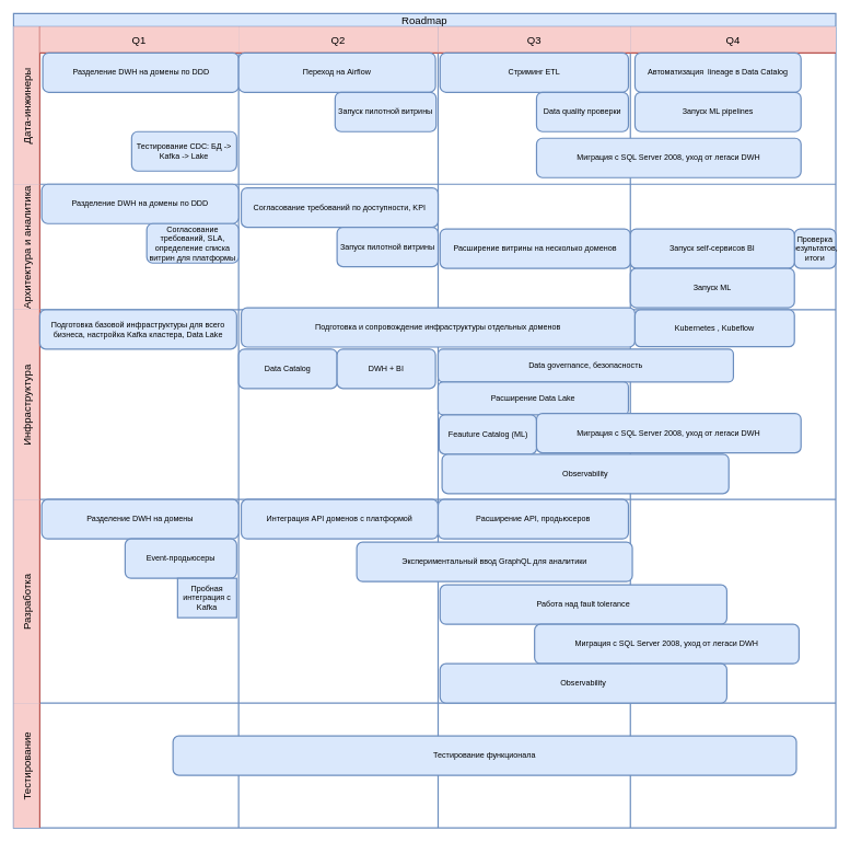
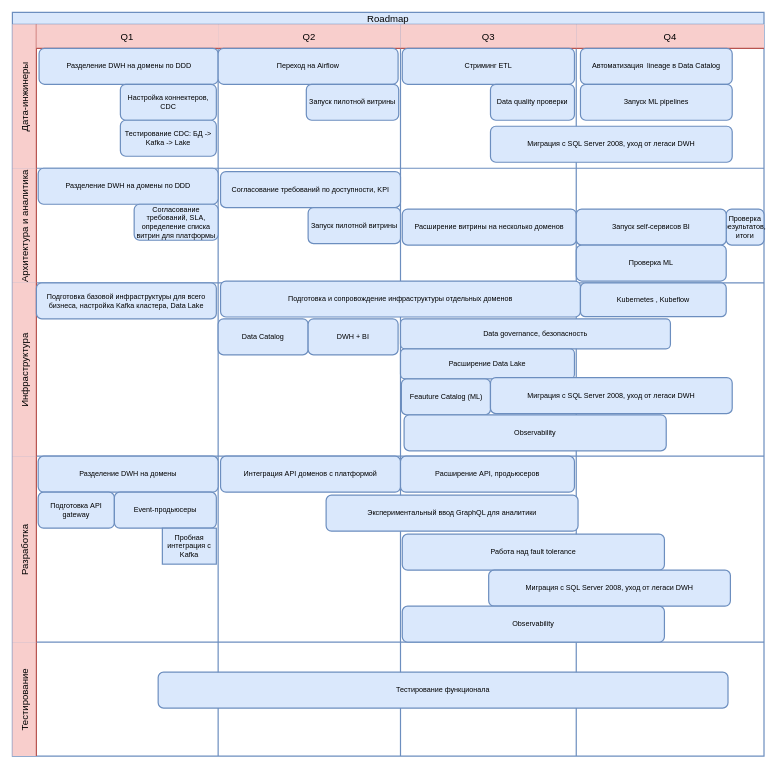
  <mxCell id="0" />
  <mxCell id="1" parent="0" />
  <mxCell id="2" value="Roadmap" style="shape=table;childLayout=tableLayout;startSize=20;collapsible=0;recursiveResize=0;expand=0;fontSize=16;fillColor=#dae8fc;strokeColor=#6c8ebf;strokeWidth=2;" parent="1" vertex="1"><mxGeometry x="20" y="20" width="1253" height="1240" as="geometry" /></mxCell>
  <mxCell id="3" value="Дата-инжинеры" style="shape=tableRow;horizontal=0;swimlaneHead=0;swimlaneBody=0;top=0;left=0;strokeColor=#b85450;bottom=0;right=0;dropTarget=0;fontStyle=0;fillColor=#f8cecc;points=[[0,0.5],[1,0.5]];portConstraint=eastwest;startSize=40;collapsible=0;recursiveResize=0;expand=0;fontSize=16;strokeWidth=2;" parent="2" vertex="1"><mxGeometry y="20" width="1253" height="240" as="geometry" /></mxCell>
  <mxCell id="4" value="Q1" style="swimlane;swimlaneHead=0;swimlaneBody=0;fontStyle=0;strokeColor=#b85450;connectable=0;fillColor=#f8cecc;startSize=40;collapsible=0;recursiveResize=0;expand=0;fontSize=16;strokeWidth=2;" parent="3" vertex="1"><mxGeometry x="40" width="303" height="240" as="geometry"><mxRectangle width="303" height="240" as="alternateBounds" /></mxGeometry></mxCell>
  <mxCell id="5" value="Разделение DWH на домены по DDD" style="rounded=1;whiteSpace=wrap;html=1;fillColor=#dae8fc;strokeColor=#6c8ebf;strokeWidth=2;" parent="4" vertex="1"><mxGeometry x="4.5" y="40" width="298.5" height="60" as="geometry" /></mxCell>
+ <mxCell id="6" value="Настройка коннектеров, CDC" style="rounded=1;whiteSpace=wrap;html=1;fillColor=#dae8fc;strokeColor=#6c8ebf;strokeWidth=2;" parent="4" vertex="1"><mxGeometry x="140" y="100" width="160" height="60" as="geometry" /></mxCell>
  <mxCell id="7" value="Тестирование CDC: БД -&amp;gt; Kafka -&amp;gt; Lake" style="rounded=1;whiteSpace=wrap;html=1;fillColor=#dae8fc;strokeColor=#6c8ebf;strokeWidth=2;" parent="4" vertex="1"><mxGeometry x="140" y="160" width="160" height="60" as="geometry" /></mxCell>
  <mxCell id="8" value="Q2" style="swimlane;swimlaneHead=0;swimlaneBody=0;fontStyle=0;strokeColor=#b85450;connectable=0;fillColor=#f8cecc;startSize=40;collapsible=0;recursiveResize=0;expand=0;fontSize=16;strokeWidth=2;" parent="3" vertex="1"><mxGeometry x="343" width="304" height="240" as="geometry"><mxRectangle width="304" height="240" as="alternateBounds" /></mxGeometry></mxCell>
  <mxCell id="9" value="Переход на Airflow" style="rounded=1;whiteSpace=wrap;html=1;fillColor=#dae8fc;strokeColor=#6c8ebf;strokeWidth=2;" parent="8" vertex="1"><mxGeometry y="40" width="300" height="60" as="geometry" /></mxCell>
  <mxCell id="10" value="Запуск пилотной витрины" style="rounded=1;whiteSpace=wrap;html=1;fillColor=#dae8fc;strokeColor=#6c8ebf;strokeWidth=2;" parent="8" vertex="1"><mxGeometry x="147" y="100" width="154" height="60" as="geometry" /></mxCell>
  <mxCell id="11" value="Q3" style="swimlane;swimlaneHead=0;swimlaneBody=0;fontStyle=0;strokeColor=#b85450;connectable=0;fillColor=#f8cecc;startSize=40;collapsible=0;recursiveResize=0;expand=0;fontSize=16;strokeWidth=2;" parent="3" vertex="1"><mxGeometry x="647" width="293" height="240" as="geometry"><mxRectangle width="293" height="240" as="alternateBounds" /></mxGeometry></mxCell>
  <mxCell id="12" value="Стриминг ETL" style="rounded=1;whiteSpace=wrap;html=1;fillColor=#dae8fc;strokeColor=#6c8ebf;strokeWidth=2;" parent="11" vertex="1"><mxGeometry x="3" y="40" width="287" height="60" as="geometry" /></mxCell>
  <mxCell id="13" value="Data quality проверки" style="rounded=1;whiteSpace=wrap;html=1;fillColor=#dae8fc;strokeColor=#6c8ebf;strokeWidth=2;" parent="11" vertex="1"><mxGeometry x="150" y="100" width="140" height="60" as="geometry" /></mxCell>
  <mxCell id="14" value="Q4" style="swimlane;swimlaneHead=0;swimlaneBody=0;fontStyle=0;strokeColor=#b85450;connectable=0;fillColor=#f8cecc;startSize=40;collapsible=0;recursiveResize=0;expand=0;fontSize=16;strokeWidth=2;" parent="3" vertex="1"><mxGeometry x="940" width="313" height="240" as="geometry"><mxRectangle width="313" height="240" as="alternateBounds" /></mxGeometry></mxCell>
  <mxCell id="15" value="Автоматизация&amp;nbsp; lineage в Data Catalog" style="rounded=1;whiteSpace=wrap;html=1;fillColor=#dae8fc;strokeColor=#6c8ebf;strokeWidth=2;" parent="14" vertex="1"><mxGeometry x="7" y="40" width="253" height="60" as="geometry" /></mxCell>
  <mxCell id="16" value="Запуск ML pipelines" style="rounded=1;whiteSpace=wrap;html=1;fillColor=#dae8fc;strokeColor=#6c8ebf;strokeWidth=2;" parent="14" vertex="1"><mxGeometry x="7" y="100" width="253" height="60" as="geometry" /></mxCell>
  <mxCell id="17" value="Миграция с SQL Server 2008, уход от легаси DWH" style="rounded=1;whiteSpace=wrap;html=1;fillColor=#dae8fc;strokeColor=#6c8ebf;strokeWidth=2;" parent="14" vertex="1"><mxGeometry x="-143" y="170" width="403" height="60" as="geometry" /></mxCell>
  <mxCell id="18" value="Архитектура и аналитика" style="shape=tableRow;horizontal=0;swimlaneHead=0;swimlaneBody=0;top=0;left=0;strokeColor=#b85450;bottom=0;right=0;dropTarget=0;fontStyle=0;fillColor=#f8cecc;points=[[0,0.5],[1,0.5]];portConstraint=eastwest;startSize=40;collapsible=0;recursiveResize=0;expand=0;fontSize=16;strokeWidth=2;" parent="2" vertex="1"><mxGeometry y="260" width="1253" height="191" as="geometry" /></mxCell>
  <mxCell id="19" style="swimlane;swimlaneHead=0;swimlaneBody=0;fontStyle=0;connectable=0;strokeColor=#6c8ebf;fillColor=#dae8fc;startSize=0;collapsible=0;recursiveResize=0;expand=0;fontSize=16;strokeWidth=2;" parent="18" vertex="1"><mxGeometry x="40" width="303" height="191" as="geometry"><mxRectangle width="303" height="191" as="alternateBounds" /></mxGeometry></mxCell>
  <mxCell id="20" value="Разделение DWH на домены по DDD" style="rounded=1;whiteSpace=wrap;html=1;fillColor=#dae8fc;strokeColor=#6c8ebf;strokeWidth=2;" parent="19" vertex="1"><mxGeometry x="3" width="300" height="60" as="geometry" /></mxCell>
  <mxCell id="21" value="Согласование требований, SLA, определение списка витрин для платформы" style="rounded=1;whiteSpace=wrap;html=1;fillColor=#dae8fc;strokeColor=#6c8ebf;strokeWidth=2;" parent="19" vertex="1"><mxGeometry x="163" y="60" width="140" height="60" as="geometry" /></mxCell>
  <mxCell id="22" style="swimlane;swimlaneHead=0;swimlaneBody=0;fontStyle=0;connectable=0;strokeColor=#6c8ebf;fillColor=#dae8fc;startSize=0;collapsible=0;recursiveResize=0;expand=0;fontSize=16;strokeWidth=2;" parent="18" vertex="1"><mxGeometry x="343" width="304" height="191" as="geometry"><mxRectangle width="304" height="191" as="alternateBounds" /></mxGeometry></mxCell>
  <mxCell id="23" value="Согласование требований по доступности, KPI" style="rounded=1;whiteSpace=wrap;html=1;fillColor=#dae8fc;strokeColor=#6c8ebf;strokeWidth=2;" parent="22" vertex="1"><mxGeometry x="4" y="5.5" width="300" height="60" as="geometry" /></mxCell>
  <mxCell id="24" value="Запуск пилотной витрины" style="rounded=1;whiteSpace=wrap;html=1;fillColor=#dae8fc;strokeColor=#6c8ebf;strokeWidth=2;" parent="22" vertex="1"><mxGeometry x="150" y="65.5" width="154" height="60" as="geometry" /></mxCell>
  <mxCell id="25" style="swimlane;swimlaneHead=0;swimlaneBody=0;fontStyle=0;connectable=0;strokeColor=#6c8ebf;fillColor=#dae8fc;startSize=0;collapsible=0;recursiveResize=0;expand=0;fontSize=16;strokeWidth=2;" parent="18" vertex="1"><mxGeometry x="647" width="293" height="191" as="geometry"><mxRectangle width="293" height="191" as="alternateBounds" /></mxGeometry></mxCell>
  <mxCell id="26" style="swimlane;swimlaneHead=0;swimlaneBody=0;fontStyle=0;connectable=0;strokeColor=#6c8ebf;fillColor=#dae8fc;startSize=0;collapsible=0;recursiveResize=0;expand=0;fontSize=16;strokeWidth=2;" parent="18" vertex="1"><mxGeometry x="940" width="313" height="191" as="geometry"><mxRectangle width="313" height="191" as="alternateBounds" /></mxGeometry></mxCell>
  <mxCell id="27" value="Проверка результатов, итоги" style="rounded=1;whiteSpace=wrap;html=1;fillColor=#dae8fc;strokeColor=#6c8ebf;strokeWidth=2;" parent="26" vertex="1"><mxGeometry x="250" y="68" width="63" height="60" as="geometry" /></mxCell>
  <mxCell id="28" value="Расширение витрины на несколько доменов" style="rounded=1;whiteSpace=wrap;html=1;fillColor=#dae8fc;strokeColor=#6c8ebf;strokeWidth=2;" parent="26" vertex="1"><mxGeometry x="-290" y="68" width="290" height="60" as="geometry" /></mxCell>
  <mxCell id="29" value="Запуск self-сервисов BI" style="rounded=1;whiteSpace=wrap;html=1;fillColor=#dae8fc;strokeColor=#6c8ebf;strokeWidth=2;" parent="26" vertex="1"><mxGeometry y="68" width="250" height="60" as="geometry" /></mxCell>
- <mxCell id="30" value="Запуск ML" style="rounded=1;whiteSpace=wrap;html=1;fillColor=#dae8fc;strokeColor=#6c8ebf;strokeWidth=2;" parent="26" vertex="1"><mxGeometry y="128" width="250" height="60" as="geometry" /></mxCell>
+ <mxCell id="30" value="Проверка ML" style="rounded=1;whiteSpace=wrap;html=1;fillColor=#dae8fc;strokeColor=#6c8ebf;strokeWidth=2;" parent="26" vertex="1"><mxGeometry y="128" width="250" height="60" as="geometry" /></mxCell>
  <mxCell id="31" value="Инфраструктура" style="shape=tableRow;horizontal=0;swimlaneHead=0;swimlaneBody=0;top=0;left=0;strokeColor=#b85450;bottom=0;right=0;dropTarget=0;fontStyle=0;fillColor=#f8cecc;points=[[0,0.5],[1,0.5]];portConstraint=eastwest;startSize=40;collapsible=0;recursiveResize=0;expand=0;fontSize=16;strokeWidth=2;" parent="2" vertex="1"><mxGeometry y="451" width="1253" height="289" as="geometry" /></mxCell>
  <mxCell id="32" value="" style="swimlane;swimlaneHead=0;swimlaneBody=0;fontStyle=0;connectable=0;strokeColor=#6c8ebf;fillColor=#dae8fc;startSize=0;collapsible=0;recursiveResize=0;expand=0;fontSize=16;strokeWidth=2;" parent="31" vertex="1"><mxGeometry x="40" width="303" height="289" as="geometry"><mxRectangle width="303" height="289" as="alternateBounds" /></mxGeometry></mxCell>
  <mxCell id="33" value="Подготовка базовой инфраструктуры для всего бизнеса, настройка Kafka кластера, Data Lake" style="rounded=1;whiteSpace=wrap;html=1;fillColor=#dae8fc;strokeColor=#6c8ebf;strokeWidth=2;" parent="32" vertex="1"><mxGeometry width="300" height="60" as="geometry" /></mxCell>
  <mxCell id="34" value="" style="swimlane;swimlaneHead=0;swimlaneBody=0;fontStyle=0;connectable=0;strokeColor=#6c8ebf;fillColor=#dae8fc;startSize=0;collapsible=0;recursiveResize=0;expand=0;fontSize=16;strokeWidth=2;" parent="31" vertex="1"><mxGeometry x="343" width="304" height="289" as="geometry"><mxRectangle width="304" height="289" as="alternateBounds" /></mxGeometry></mxCell>
  <mxCell id="35" value="Data Catalog" style="rounded=1;whiteSpace=wrap;html=1;fillColor=#dae8fc;strokeColor=#6c8ebf;strokeWidth=2;" parent="34" vertex="1"><mxGeometry y="60" width="150" height="60" as="geometry" /></mxCell>
  <mxCell id="36" value="DWH + BI" style="rounded=1;whiteSpace=wrap;html=1;fillColor=#dae8fc;strokeColor=#6c8ebf;strokeWidth=2;" parent="34" vertex="1"><mxGeometry x="150" y="60" width="150" height="60" as="geometry" /></mxCell>
  <mxCell id="37" value="" style="swimlane;swimlaneHead=0;swimlaneBody=0;fontStyle=0;connectable=0;strokeColor=#6c8ebf;fillColor=#dae8fc;startSize=0;collapsible=0;recursiveResize=0;expand=0;fontSize=16;strokeWidth=2;" parent="31" vertex="1"><mxGeometry x="647" width="293" height="289" as="geometry"><mxRectangle width="293" height="289" as="alternateBounds" /></mxGeometry></mxCell>
  <mxCell id="38" value="Подготовка и сопровождение инфраструктуры отдельных доменов" style="rounded=1;whiteSpace=wrap;html=1;fillColor=#dae8fc;strokeColor=#6c8ebf;strokeWidth=2;" parent="37" vertex="1"><mxGeometry x="-300" y="-3" width="600" height="60" as="geometry" /></mxCell>
  <mxCell id="39" value="Data governance, безопасность" style="rounded=1;whiteSpace=wrap;html=1;fillColor=#dae8fc;strokeColor=#6c8ebf;strokeWidth=2;" parent="37" vertex="1"><mxGeometry y="60" width="450" height="50" as="geometry" /></mxCell>
  <mxCell id="40" value="Расширение Data Lake" style="rounded=1;whiteSpace=wrap;html=1;fillColor=#dae8fc;strokeColor=#6c8ebf;strokeWidth=2;" parent="37" vertex="1"><mxGeometry y="110" width="290" height="50" as="geometry" /></mxCell>
  <mxCell id="41" value="Feauture Catalog (ML)" style="rounded=1;whiteSpace=wrap;html=1;fillColor=#dae8fc;strokeColor=#6c8ebf;strokeWidth=2;" parent="37" vertex="1"><mxGeometry x="1.5" y="160" width="148.5" height="60" as="geometry" /></mxCell>
  <mxCell id="42" value="Observability" style="rounded=1;whiteSpace=wrap;html=1;fillColor=#dae8fc;strokeColor=#6c8ebf;strokeWidth=2;" parent="37" vertex="1"><mxGeometry x="6" y="220" width="437" height="60" as="geometry" /></mxCell>
  <mxCell id="43" style="swimlane;swimlaneHead=0;swimlaneBody=0;fontStyle=0;connectable=0;strokeColor=#6c8ebf;fillColor=#dae8fc;startSize=0;collapsible=0;recursiveResize=0;expand=0;fontSize=16;strokeWidth=2;" parent="31" vertex="1"><mxGeometry x="940" width="313" height="289" as="geometry"><mxRectangle width="313" height="289" as="alternateBounds" /></mxGeometry></mxCell>
  <mxCell id="44" value="Kubernetes , Kubeflow" style="rounded=1;whiteSpace=wrap;html=1;fillColor=#dae8fc;strokeColor=#6c8ebf;strokeWidth=2;" parent="43" vertex="1"><mxGeometry x="7" width="243" height="56.5" as="geometry" /></mxCell>
  <mxCell id="45" value="&lt;span style=&quot;color: rgb(0, 0, 0);&quot;&gt;Миграция с SQL Server 2008, уход от легаси DWH&lt;/span&gt;" style="rounded=1;whiteSpace=wrap;html=1;fillColor=#dae8fc;strokeColor=#6c8ebf;strokeWidth=2;" parent="43" vertex="1"><mxGeometry x="-143" y="158" width="403" height="60" as="geometry" /></mxCell>
  <mxCell id="46" value="Разработка" style="shape=tableRow;horizontal=0;swimlaneHead=0;swimlaneBody=0;top=0;left=0;strokeColor=#b85450;bottom=0;right=0;dropTarget=0;fontStyle=0;fillColor=#f8cecc;points=[[0,0.5],[1,0.5]];portConstraint=eastwest;startSize=40;collapsible=0;recursiveResize=0;expand=0;fontSize=16;rounded=0;strokeWidth=2;" parent="2" vertex="1"><mxGeometry y="740" width="1253" height="310" as="geometry" /></mxCell>
  <mxCell id="47" style="swimlane;swimlaneHead=0;swimlaneBody=0;fontStyle=0;connectable=0;strokeColor=#6c8ebf;fillColor=#dae8fc;startSize=0;collapsible=0;recursiveResize=0;expand=0;fontSize=16;strokeWidth=2;" parent="46" vertex="1"><mxGeometry x="40" width="303" height="310" as="geometry"><mxRectangle width="303" height="310" as="alternateBounds" /></mxGeometry></mxCell>
  <mxCell id="48" value="Разделение DWH на домены" style="rounded=1;whiteSpace=wrap;html=1;fillColor=#dae8fc;strokeColor=#6c8ebf;strokeWidth=2;" parent="47" vertex="1"><mxGeometry x="3" width="300" height="60" as="geometry" /></mxCell>
+ <mxCell id="49" value="Подготовка API gateway" style="rounded=1;whiteSpace=wrap;html=1;fillColor=#dae8fc;strokeColor=#6c8ebf;strokeWidth=2;" parent="47" vertex="1"><mxGeometry x="3" y="60" width="127" height="60" as="geometry" /></mxCell>
  <mxCell id="50" value="Event-продьюсеры" style="rounded=1;whiteSpace=wrap;html=1;fillColor=#dae8fc;strokeColor=#6c8ebf;strokeWidth=2;" parent="47" vertex="1"><mxGeometry x="130" y="60" width="170" height="60" as="geometry" /></mxCell>
  <mxCell id="51" value="Пробная интеграция с Kafka" style="whiteSpace=wrap;html=1;fillColor=#dae8fc;strokeColor=#6c8ebf;strokeWidth=2;rounded=0;" parent="47" vertex="1"><mxGeometry x="210" y="120" width="90" height="60" as="geometry" /></mxCell>
  <mxCell id="52" style="swimlane;swimlaneHead=0;swimlaneBody=0;fontStyle=0;connectable=0;strokeColor=#6c8ebf;fillColor=#dae8fc;startSize=0;collapsible=0;recursiveResize=0;expand=0;fontSize=16;strokeWidth=2;" parent="46" vertex="1"><mxGeometry x="343" width="304" height="310" as="geometry"><mxRectangle width="304" height="310" as="alternateBounds" /></mxGeometry></mxCell>
  <mxCell id="53" value="Интеграция API доменов с платформой" style="rounded=1;whiteSpace=wrap;html=1;fillColor=#dae8fc;strokeColor=#6c8ebf;strokeWidth=2;" parent="52" vertex="1"><mxGeometry x="4" width="300" height="60" as="geometry" /></mxCell>
  <mxCell id="54" value="Экспериментальный ввод GraphQL для аналитики" style="rounded=1;whiteSpace=wrap;html=1;fillColor=#dae8fc;strokeColor=#6c8ebf;strokeWidth=2;" parent="52" vertex="1"><mxGeometry x="180" y="65" width="420" height="60" as="geometry" /></mxCell>
  <mxCell id="55" style="swimlane;swimlaneHead=0;swimlaneBody=0;fontStyle=0;connectable=0;strokeColor=#6c8ebf;fillColor=#dae8fc;startSize=0;collapsible=0;recursiveResize=0;expand=0;fontSize=16;strokeWidth=2;" parent="46" vertex="1"><mxGeometry x="647" width="293" height="310" as="geometry"><mxRectangle width="293" height="310" as="alternateBounds" /></mxGeometry></mxCell>
  <mxCell id="56" value="Расширение API, продьюсеров" style="rounded=1;whiteSpace=wrap;html=1;fillColor=#dae8fc;strokeColor=#6c8ebf;strokeWidth=2;" parent="55" vertex="1"><mxGeometry width="290" height="60" as="geometry" /></mxCell>
  <mxCell id="57" value="Работа над fault tolerance" style="rounded=1;whiteSpace=wrap;html=1;fillColor=#dae8fc;strokeColor=#6c8ebf;strokeWidth=2;" parent="55" vertex="1"><mxGeometry x="3" y="130" width="437" height="60" as="geometry" /></mxCell>
  <mxCell id="58" value="&lt;span style=&quot;color: rgb(0, 0, 0);&quot;&gt;Миграция с SQL Server 2008, уход от легаси DWH&lt;/span&gt;" style="rounded=1;whiteSpace=wrap;html=1;fillColor=#dae8fc;strokeColor=#6c8ebf;strokeWidth=2;" parent="55" vertex="1"><mxGeometry x="147" y="190" width="403" height="60" as="geometry" /></mxCell>
  <mxCell id="59" value="Observability" style="rounded=1;whiteSpace=wrap;html=1;fillColor=#dae8fc;strokeColor=#6c8ebf;strokeWidth=2;" parent="55" vertex="1"><mxGeometry x="3" y="250" width="437" height="60" as="geometry" /></mxCell>
  <mxCell id="60" style="swimlane;swimlaneHead=0;swimlaneBody=0;fontStyle=0;connectable=0;strokeColor=#6c8ebf;fillColor=#dae8fc;startSize=0;collapsible=0;recursiveResize=0;expand=0;fontSize=16;strokeWidth=2;" parent="46" vertex="1"><mxGeometry x="940" width="313" height="310" as="geometry"><mxRectangle width="313" height="310" as="alternateBounds" /></mxGeometry></mxCell>
  <mxCell id="61" value="Тестирование" style="shape=tableRow;horizontal=0;swimlaneHead=0;swimlaneBody=0;top=0;left=0;strokeColor=#b85450;bottom=0;right=0;dropTarget=0;fontStyle=0;fillColor=#f8cecc;points=[[0,0.5],[1,0.5]];portConstraint=eastwest;startSize=40;collapsible=0;recursiveResize=0;expand=0;fontSize=16;strokeWidth=2;" parent="2" vertex="1"><mxGeometry y="1050" width="1253" height="190" as="geometry" /></mxCell>
  <mxCell id="62" style="swimlane;swimlaneHead=0;swimlaneBody=0;fontStyle=0;connectable=0;strokeColor=#6c8ebf;fillColor=#dae8fc;startSize=0;collapsible=0;recursiveResize=0;expand=0;fontSize=16;strokeWidth=2;" parent="61" vertex="1"><mxGeometry x="40" width="303" height="190" as="geometry"><mxRectangle width="303" height="190" as="alternateBounds" /></mxGeometry></mxCell>
  <mxCell id="63" style="swimlane;swimlaneHead=0;swimlaneBody=0;fontStyle=0;connectable=0;strokeColor=#6c8ebf;fillColor=#dae8fc;startSize=0;collapsible=0;recursiveResize=0;expand=0;fontSize=16;strokeWidth=2;" parent="61" vertex="1"><mxGeometry x="343" width="304" height="190" as="geometry"><mxRectangle width="304" height="190" as="alternateBounds" /></mxGeometry></mxCell>
  <mxCell id="64" value="Тестирование функционала" style="rounded=1;whiteSpace=wrap;html=1;fillColor=#dae8fc;strokeColor=#6c8ebf;strokeWidth=2;" parent="63" vertex="1"><mxGeometry x="-100" y="50" width="950" height="60" as="geometry" /></mxCell>
  <mxCell id="65" style="swimlane;swimlaneHead=0;swimlaneBody=0;fontStyle=0;connectable=0;strokeColor=#6c8ebf;fillColor=#dae8fc;startSize=0;collapsible=0;recursiveResize=0;expand=0;fontSize=16;strokeWidth=2;" parent="61" vertex="1"><mxGeometry x="647" width="293" height="190" as="geometry"><mxRectangle width="293" height="190" as="alternateBounds" /></mxGeometry></mxCell>
  <mxCell id="66" style="swimlane;swimlaneHead=0;swimlaneBody=0;fontStyle=0;connectable=0;strokeColor=#6c8ebf;fillColor=#dae8fc;startSize=0;collapsible=0;recursiveResize=0;expand=0;fontSize=16;strokeWidth=2;" parent="61" vertex="1"><mxGeometry x="940" width="313" height="190" as="geometry"><mxRectangle width="313" height="190" as="alternateBounds" /></mxGeometry></mxCell>
